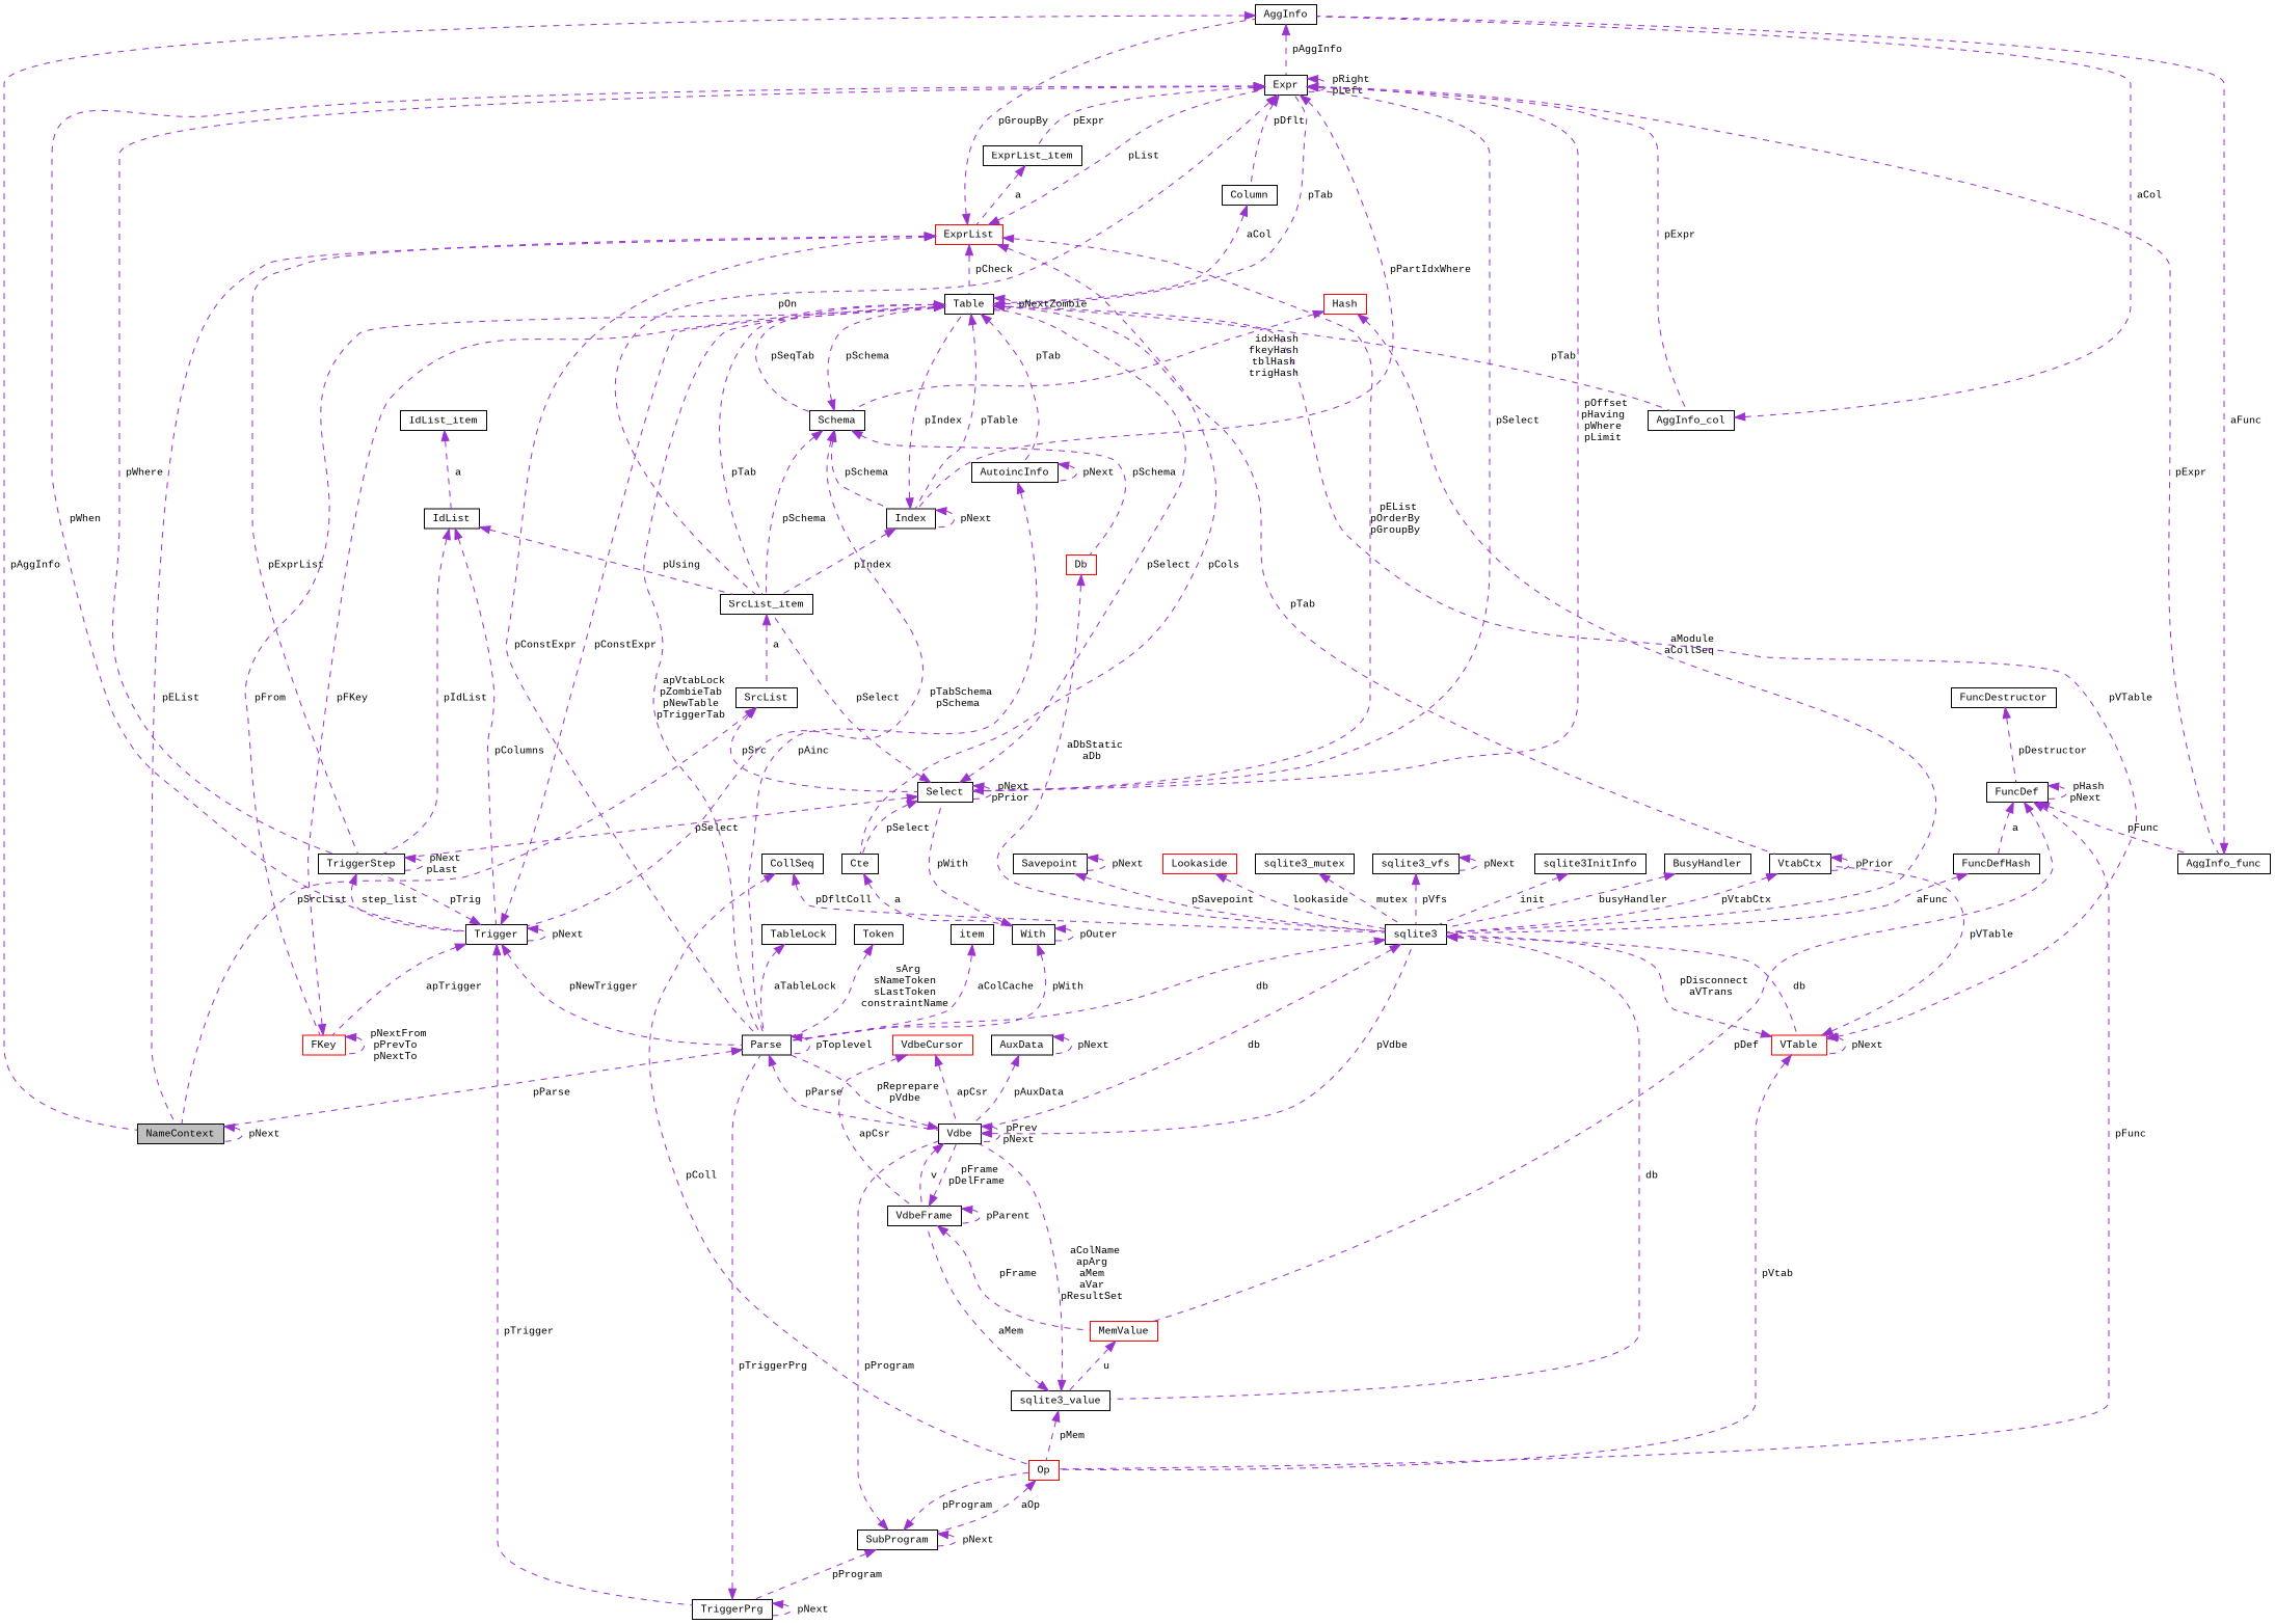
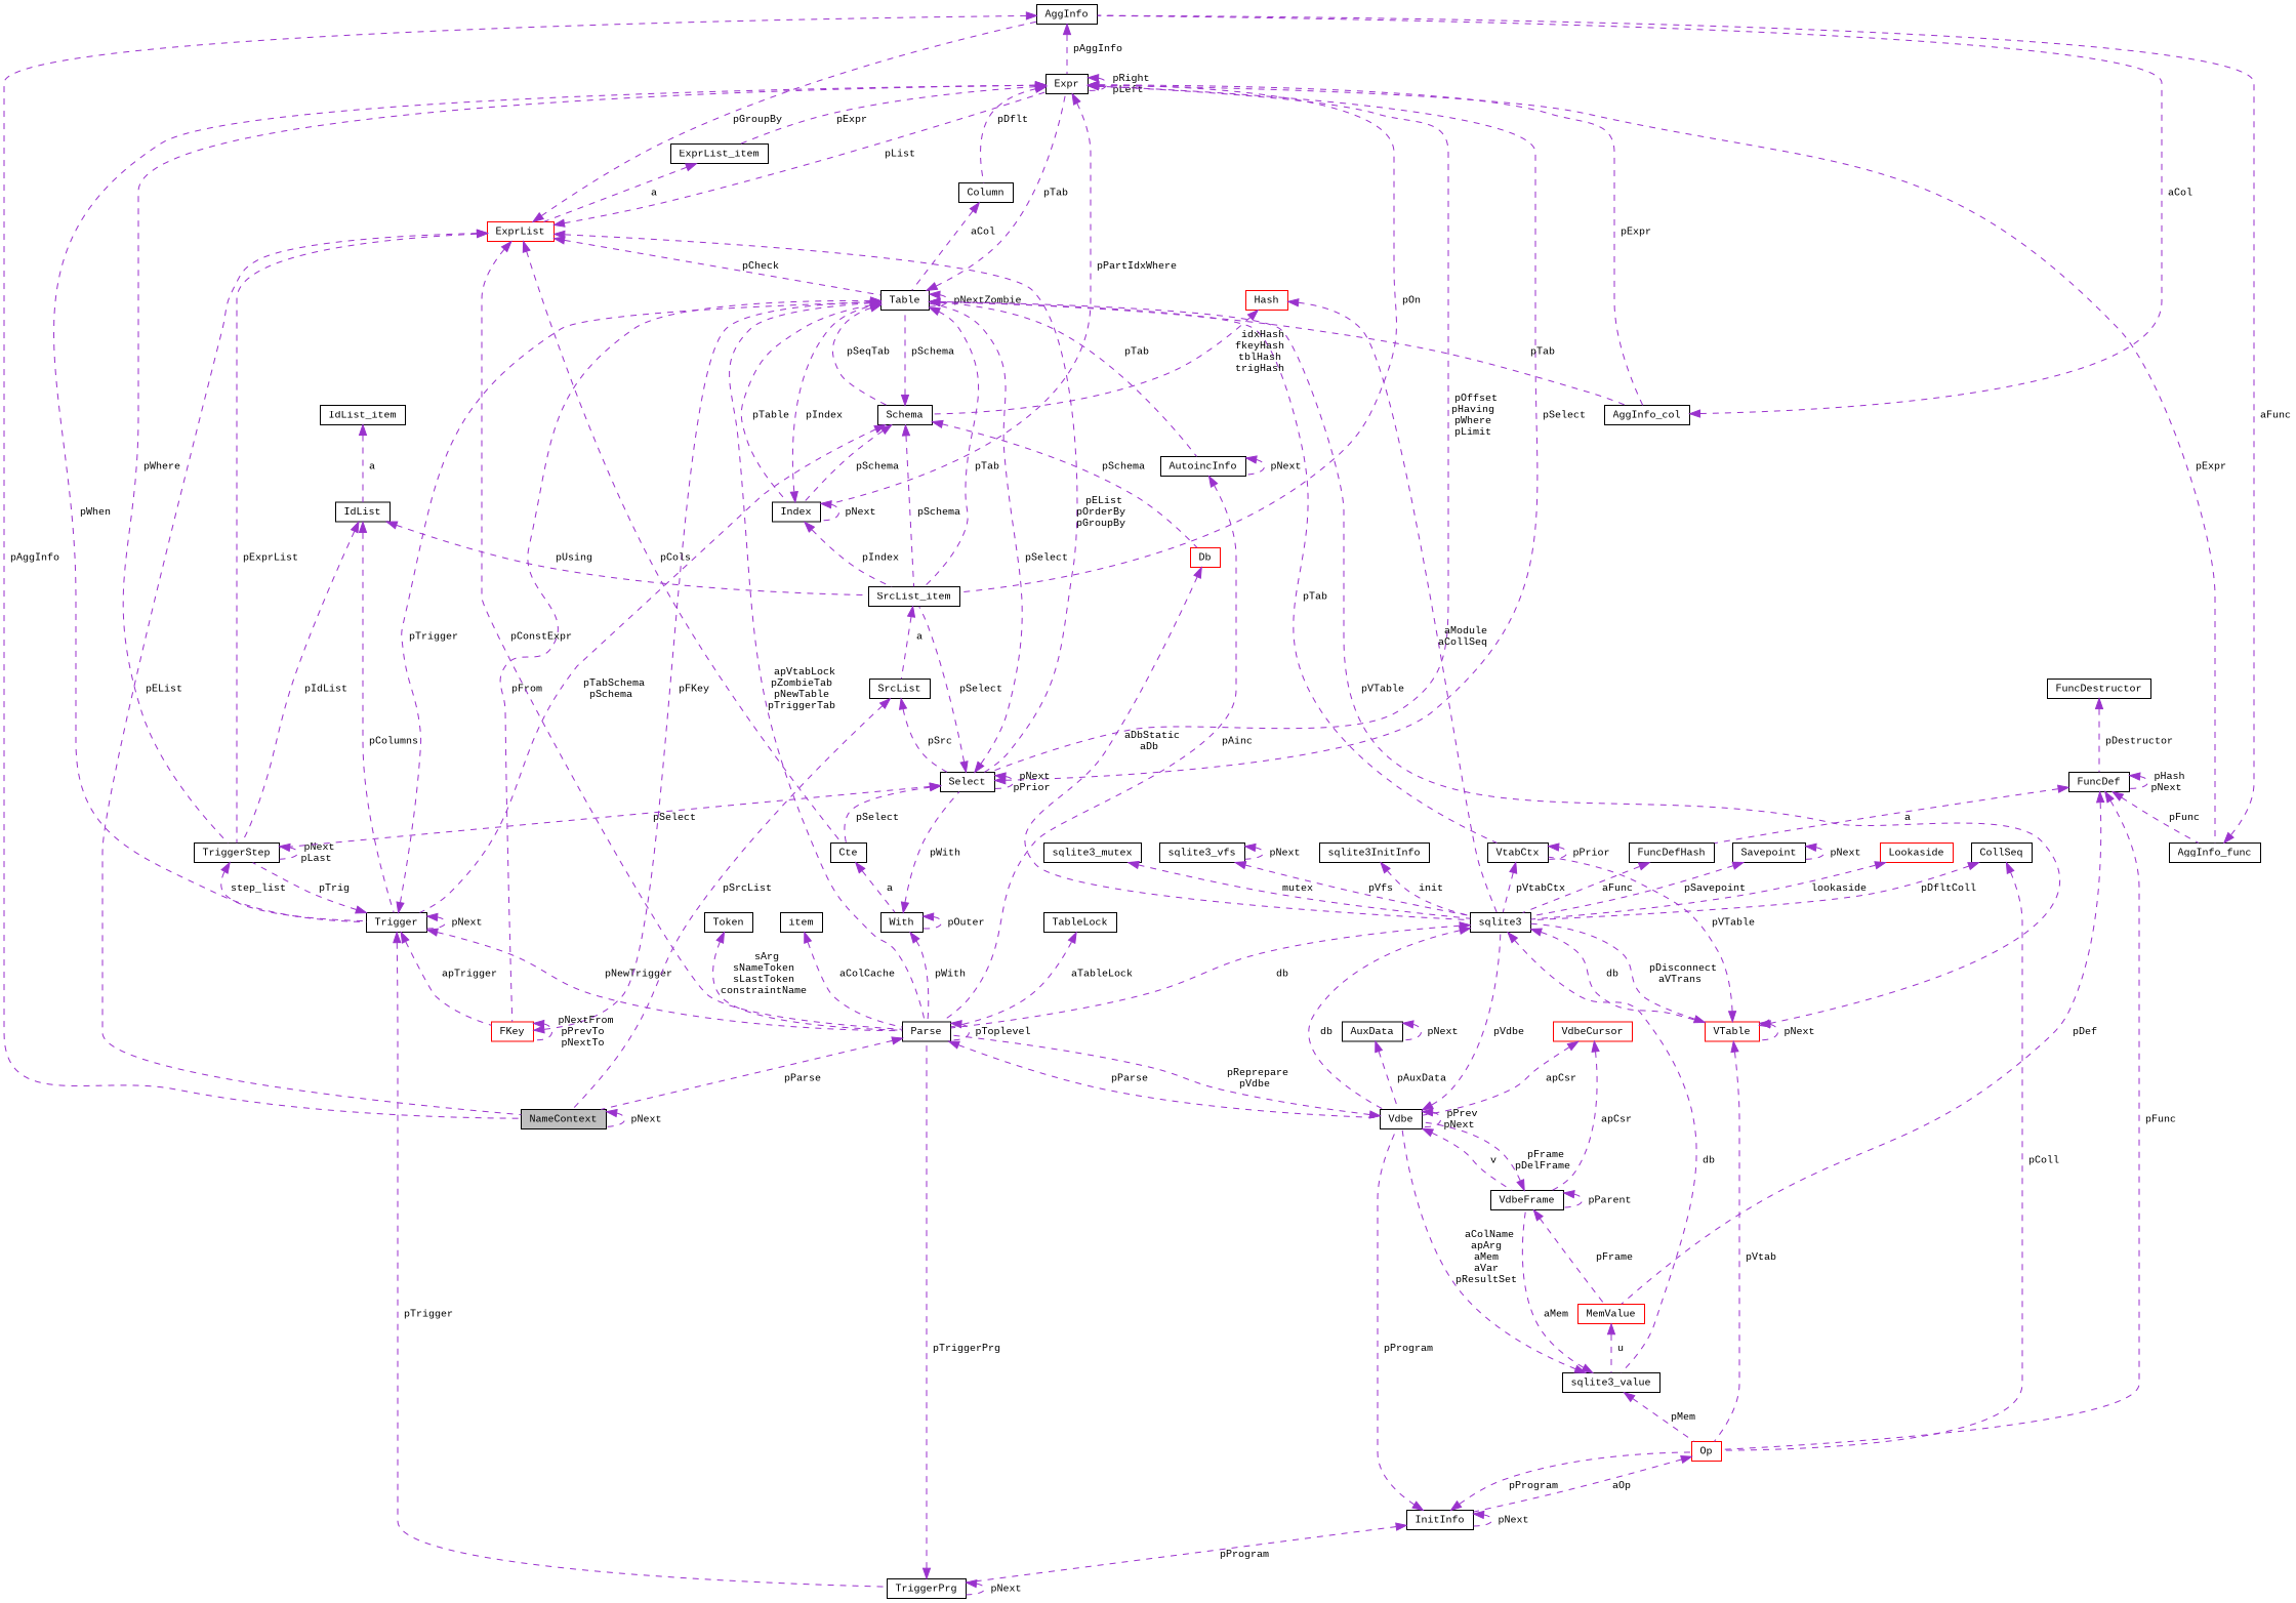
  digraph {
    fontname="Liberation Mono"
    node [color=black fillcolor=white fontname="Liberation Mono" fontsize=10 shape=record style=filled]
    edge [color=darkorchid3 dir=back fontname="Liberation Mono" fontsize=10 labelfontname=Helvetica labelfontsize=10 style=dashed]
    n1 [fillcolor=grey75 fontcolor=black height=0.2 label=NameContext width=0.4]
    n2 [height=0.2 label=AggInfo width=0.4]
    n3 [height=0.2 label=Expr width=0.4]
    n4 [height=0.2 label=AggInfo_col width=0.4]
    n5 [height=0.2 label=Column width=0.4]
    n6 [height=0.2 label=Trigger width=0.4]
    n7 [height=0.2 label=TriggerStep width=0.4]
    n8 [height=0.2 label=Select width=0.4]
    n9 [height=0.2 label=ExprList_item width=0.4]
    n10 [height=0.2 label=SrcList_item width=0.4]
    n11 [height=0.2 label=Index width=0.4]
    n12 [height=0.2 label=AggInfo_func width=0.4]
    n13 [height=0.2 label=Table width=0.4]
    n14 [color=red height=0.2 label=FKey width=0.4]
    n15 [height=0.2 label=Parse width=0.4]
    n16 [height=0.2 label=TriggerPrg width=0.4]
    n17 [height=0.2 label=Cte width=0.4]
    n18 [color=red height=0.2 label=ExprList width=0.4]
    n19 [height=0.2 label=SrcList width=0.4]
    n20 [height=0.2 label=Schema width=0.4]
    n21 [height=0.2 label=AutoincInfo width=0.4]
    n22 [height=0.2 label=VtabCtx width=0.4]
    n23 [color=red height=0.2 label=Db width=0.4]
    n24 [height=0.2 label=Vdbe width=0.4]
    n25 [height=0.2 label=sqlite3 width=0.4]
    n26 [color=red height=0.2 label=Hash width=0.4]
    n27 [color=red height=0.2 label=VTable width=0.4]
    n28 [height=0.2 label=sqlite3_value width=0.4]
    n29 [height=0.2 label=IdList width=0.4]
    n30 [height=0.2 label=IdList_item width=0.4]
    n31 [height=0.2 label=With width=0.4]
    n32 [color=red height=0.2 label=Op width=0.4]
-   n33 [height=0.2 label=SubProgram width=0.4]
+   n33 [height=0.2 label=InitInfo width=0.4]
    n34 [height=0.2 label=VdbeFrame width=0.4]
    n35 [color=red height=0.2 label=MemValue width=0.4]
    n36 [color=red height=0.2 label=VdbeCursor width=0.4]
    n37 [height=0.2 label=FuncDef width=0.4]
    n38 [height=0.2 label=FuncDefHash width=0.4]
    n39 [height=0.2 label=FuncDestructor width=0.4]
    n40 [height=0.2 label=AuxData width=0.4]
    n41 [height=0.2 label=CollSeq width=0.4]
    n42 [height=0.2 label=TableLock width=0.4]
    n43 [height=0.2 label=Token width=0.4]
    n44 [height=0.2 label=item width=0.4]
    n45 [height=0.2 label=Savepoint width=0.4]
    n46 [color=red height=0.2 label=Lookaside width=0.4]
    n47 [height=0.2 label=sqlite3_mutex width=0.4]
    n48 [height=0.2 label=sqlite3_vfs width=0.4]
    n49 [height=0.2 label=sqlite3InitInfo width=0.4]
-   n50 [height=0.2 label=BusyHandler width=0.4]
    n1 -> n1 [label=" pNext"]
    n2 -> n1 [label=" pAggInfo"]
    n2 -> n3 [label=" pAggInfo"]
    n3 -> n3 [label=" pRight\npLeft"]
    n3 -> n4 [label=" pExpr"]
    n3 -> n5 [label=" pDflt"]
    n3 -> n6 [label=" pWhen"]
    n3 -> n7 [label=" pWhere"]
    n3 -> n8 [label=" pOffset\npHaving\npWhere\npLimit"]
    n3 -> n9 [label=" pExpr"]
    n3 -> n10 [label=" pOn"]
    n3 -> n11 [label=" pPartIdxWhere"]
    n3 -> n12 [label=" pExpr"]
    n4 -> n2 [label=" aCol"]
    n5 -> n13 [label=" aCol"]
    n6 -> n6 [label=" pNext"]
    n6 -> n7 [label=" pTrig"]
-   n6 -> n13 [label=" pConstExpr"]
+   n6 -> n13 [label=" pTrigger"]
    n6 -> n14 [label=" apTrigger"]
    n6 -> n15 [label=" pNewTrigger"]
    n6 -> n16 [label=" pTrigger"]
    n7 -> n6 [label=" step_list"]
    n7 -> n7 [label=" pNext\npLast"]
    n8 -> n3 [label=" pSelect"]
    n8 -> n7 [label=" pSelect"]
    n8 -> n8 [label=" pNext\npPrior"]
    n8 -> n10 [label=" pSelect"]
    n8 -> n13 [label=" pSelect"]
    n8 -> n17 [label=" pSelect"]
    n9 -> n18 [label=" a"]
    n10 -> n19 [label=" a"]
    n11 -> n10 [label=" pIndex"]
    n11 -> n11 [label=" pNext"]
    n11 -> n13 [label=" pIndex"]
    n12 -> n2 [label=" aFunc"]
    n13 -> n3 [label=" pTab"]
    n13 -> n4 [label=" pTab"]
    n13 -> n10 [label=" pTab"]
    n13 -> n11 [label=" pTable"]
    n13 -> n13 [label=" pNextZombie"]
    n13 -> n14 [label=" pFrom"]
    n13 -> n15 [label=" apVtabLock\npZombieTab\npNewTable\npTriggerTab"]
    n13 -> n20 [label=" pSeqTab"]
    n13 -> n21 [label=" pTab"]
    n13 -> n22 [label=" pTab"]
    n14 -> n13 [label=" pFKey"]
    n14 -> n14 [label=" pNextFrom\npPrevTo\npNextTo"]
    n15 -> n1 [label=" pParse"]
    n15 -> n15 [label=" pToplevel"]
    n15 -> n24 [label=" pParse"]
    n16 -> n15 [label=" pTriggerPrg"]
    n16 -> n16 [label=" pNext"]
    n17 -> n31 [label=" a"]
    n18 -> n1 [label=" pEList"]
    n18 -> n2 [label=" pGroupBy"]
    n18 -> n3 [label=" pList"]
    n18 -> n7 [label=" pExprList"]
    n18 -> n8 [label=" pEList\npOrderBy\npGroupBy"]
    n18 -> n13 [label=" pCheck"]
    n18 -> n15 [label=" pConstExpr"]
    n18 -> n17 [label=" pCols"]
    n19 -> n1 [label=" pSrcList"]
    n19 -> n8 [label=" pSrc"]
    n20 -> n6 [label=" pTabSchema\npSchema"]
    n20 -> n10 [label=" pSchema"]
    n20 -> n11 [label=" pSchema"]
    n20 -> n13 [label=" pSchema"]
    n20 -> n23 [label=" pSchema"]
    n21 -> n15 [label=" pAinc"]
    n21 -> n21 [label=" pNext"]
    n22 -> n22 [label=" pPrior"]
    n22 -> n25 [label=" pVtabCtx"]
    n23 -> n25 [label=" aDbStatic\naDb"]
    n24 -> n15 [label=" pReprepare\npVdbe"]
    n24 -> n24 [label=" pPrev\npNext"]
    n24 -> n25 [label=" pVdbe"]
    n24 -> n34 [label=" v"]
    n25 -> n15 [label=" db"]
    n25 -> n24 [label=" db"]
    n25 -> n27 [label=" db"]
    n25 -> n28 [label=" db"]
    n26 -> n20 [label=" idxHash\nfkeyHash\ntblHash\ntrigHash"]
    n26 -> n25 [label=" aModule\naCollSeq"]
    n27 -> n13 [label=" pVTable"]
    n27 -> n22 [label=" pVTable"]
    n27 -> n25 [label=" pDisconnect\naVTrans"]
    n27 -> n27 [label=" pNext"]
    n27 -> n32 [label=" pVtab"]
    n28 -> n24 [label=" aColName\napArg\naMem\naVar\npResultSet"]
    n28 -> n32 [label=" pMem"]
    n28 -> n34 [label=" aMem"]
    n29 -> n6 [label=" pColumns"]
    n29 -> n7 [label=" pIdList"]
    n29 -> n10 [label=" pUsing"]
    n30 -> n29 [label=" a"]
    n31 -> n8 [label=" pWith"]
    n31 -> n15 [label=" pWith"]
    n31 -> n31 [label=" pOuter"]
    n32 -> n33 [label=" aOp"]
    n33 -> n16 [label=" pProgram"]
    n33 -> n24 [label=" pProgram"]
    n33 -> n32 [label=" pProgram"]
    n33 -> n33 [label=" pNext"]
    n34 -> n24 [label=" pFrame\npDelFrame"]
    n34 -> n34 [label=" pParent"]
    n34 -> n35 [label=" pFrame"]
    n35 -> n28 [label=" u"]
    n36 -> n24 [label=" apCsr"]
    n36 -> n34 [label=" apCsr"]
    n37 -> n12 [label=" pFunc"]
    n37 -> n32 [label=" pFunc"]
    n37 -> n35 [label=" pDef"]
    n37 -> n37 [label=" pHash\npNext"]
    n37 -> n38 [label=" a"]
    n38 -> n25 [label=" aFunc"]
    n39 -> n37 [label=" pDestructor"]
    n40 -> n24 [label=" pAuxData"]
    n40 -> n40 [label=" pNext"]
    n41 -> n25 [label=" pDfltColl"]
    n41 -> n32 [label=" pColl"]
    n42 -> n15 [label=" aTableLock"]
    n43 -> n15 [label=" sArg\nsNameToken\nsLastToken\nconstraintName"]
    n44 -> n15 [label=" aColCache"]
    n45 -> n25 [label=" pSavepoint"]
    n45 -> n45 [label=" pNext"]
    n46 -> n25 [label=" lookaside"]
    n47 -> n25 [label=" mutex"]
    n48 -> n25 [label=" pVfs"]
    n48 -> n48 [label=" pNext"]
    n49 -> n25 [label=" init"]
-   n50 -> n25 [label=" busyHandler"]
  }
